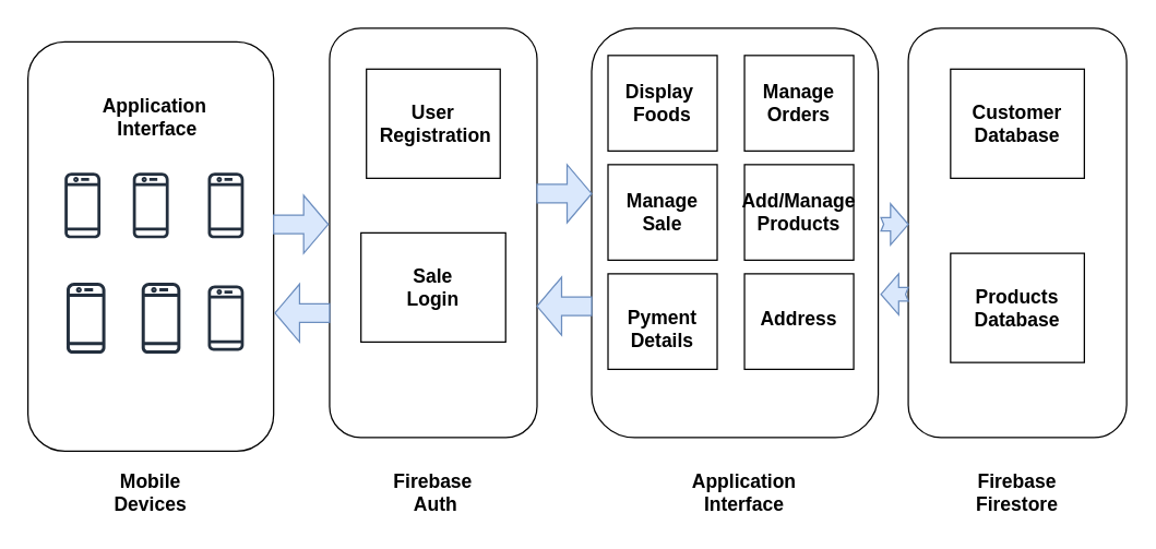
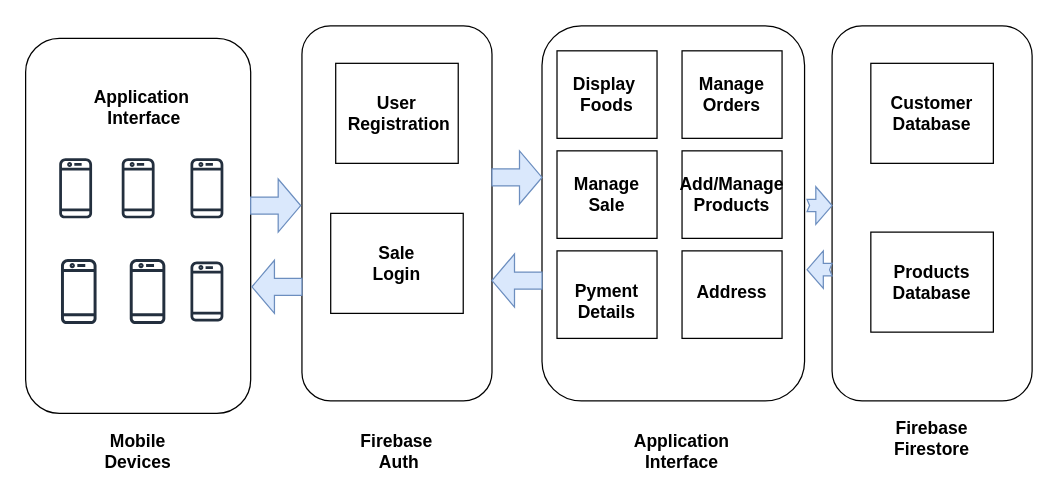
  <mxCell id="0" />
  <mxCell id="1" parent="0" />
  <mxCell id="2" value="" style="rounded=1;whiteSpace=wrap;html=1;" vertex="1" parent="1"><mxGeometry x="20" y="30" width="180" height="300" as="geometry" /></mxCell>
  <mxCell id="3" value="&lt;b&gt;&lt;font style=&quot;font-size: 14px&quot;&gt;Application&amp;nbsp;&lt;br&gt;Interface&lt;/font&gt;&lt;/b&gt;" style="text;html=1;strokeColor=none;fillColor=none;align=center;verticalAlign=middle;whiteSpace=wrap;rounded=0;" vertex="1" parent="1"><mxGeometry x="30" y="40" width="170" height="90" as="geometry" /></mxCell>
  <mxCell id="4" value="" style="rounded=1;whiteSpace=wrap;html=1;" vertex="1" parent="1"><mxGeometry x="241" y="20" width="152" height="300" as="geometry" /></mxCell>
  <mxCell id="5" value="&lt;b&gt;&lt;font style=&quot;font-size: 14px&quot;&gt;User&lt;br&gt;&amp;nbsp;Registration&lt;/font&gt;&lt;/b&gt;" style="rounded=0;whiteSpace=wrap;html=1;" vertex="1" parent="1"><mxGeometry x="268" y="50" width="98" height="80" as="geometry" /></mxCell>
  <mxCell id="6" value="&lt;span style=&quot;font-size: 14px&quot;&gt;&lt;b&gt;Sale&lt;br&gt;Login&lt;br&gt;&lt;/b&gt;&lt;/span&gt;" style="rounded=0;whiteSpace=wrap;html=1;" vertex="1" parent="1"><mxGeometry x="264" y="170" width="106" height="80" as="geometry" /></mxCell>
  <mxCell id="7" value="" style="outlineConnect=0;fontColor=#232F3E;gradientColor=none;strokeColor=#232F3E;fillColor=#ffffff;dashed=0;verticalLabelPosition=bottom;verticalAlign=top;align=center;html=1;fontSize=12;fontStyle=0;aspect=fixed;shape=mxgraph.aws4.resourceIcon;resIcon=mxgraph.aws4.mobile_client;" vertex="1" parent="1"><mxGeometry x="85" y="200" width="65" height="65" as="geometry" /></mxCell>
  <mxCell id="8" value="" style="outlineConnect=0;fontColor=#232F3E;gradientColor=none;strokeColor=#232F3E;fillColor=#ffffff;dashed=0;verticalLabelPosition=bottom;verticalAlign=top;align=center;html=1;fontSize=12;fontStyle=0;aspect=fixed;shape=mxgraph.aws4.resourceIcon;resIcon=mxgraph.aws4.mobile_client;" vertex="1" parent="1"><mxGeometry x="30" y="200" width="65" height="65" as="geometry" /></mxCell>
  <mxCell id="9" value="" style="outlineConnect=0;fontColor=#232F3E;gradientColor=none;strokeColor=#232F3E;fillColor=#ffffff;dashed=0;verticalLabelPosition=bottom;verticalAlign=top;align=center;html=1;fontSize=12;fontStyle=0;aspect=fixed;shape=mxgraph.aws4.resourceIcon;resIcon=mxgraph.aws4.mobile_client;" vertex="1" parent="1"><mxGeometry x="135" y="202.5" width="60" height="60" as="geometry" /></mxCell>
  <mxCell id="10" value="" style="outlineConnect=0;fontColor=#232F3E;gradientColor=none;strokeColor=#232F3E;fillColor=#ffffff;dashed=0;verticalLabelPosition=bottom;verticalAlign=top;align=center;html=1;fontSize=12;fontStyle=0;aspect=fixed;shape=mxgraph.aws4.resourceIcon;resIcon=mxgraph.aws4.mobile_client;" vertex="1" parent="1"><mxGeometry x="135" y="120" width="60" height="60" as="geometry" /></mxCell>
  <mxCell id="11" value="" style="outlineConnect=0;fontColor=#232F3E;gradientColor=none;strokeColor=#232F3E;fillColor=#ffffff;dashed=0;verticalLabelPosition=bottom;verticalAlign=top;align=center;html=1;fontSize=12;fontStyle=0;aspect=fixed;shape=mxgraph.aws4.resourceIcon;resIcon=mxgraph.aws4.mobile_client;" vertex="1" parent="1"><mxGeometry x="80" y="120" width="60" height="60" as="geometry" /></mxCell>
  <mxCell id="12" value="" style="outlineConnect=0;fontColor=#232F3E;gradientColor=none;strokeColor=#232F3E;fillColor=#ffffff;dashed=0;verticalLabelPosition=bottom;verticalAlign=top;align=center;html=1;fontSize=12;fontStyle=0;aspect=fixed;shape=mxgraph.aws4.resourceIcon;resIcon=mxgraph.aws4.mobile_client;" vertex="1" parent="1"><mxGeometry x="30" y="120" width="60" height="60" as="geometry" /></mxCell>
  <mxCell id="13" value="" style="rounded=1;whiteSpace=wrap;html=1;" vertex="1" parent="1"><mxGeometry x="433" y="20" width="210" height="300" as="geometry" /></mxCell>
  <mxCell id="14" value="" style="rounded=1;whiteSpace=wrap;html=1;" vertex="1" parent="1"><mxGeometry x="665" y="20" width="160" height="300" as="geometry" /></mxCell>
  <mxCell id="15" value="" style="rounded=0;whiteSpace=wrap;html=1;" vertex="1" parent="1"><mxGeometry x="445" y="40" width="80" height="70" as="geometry" /></mxCell>
  <mxCell id="16" value="" style="rounded=0;whiteSpace=wrap;html=1;" vertex="1" parent="1"><mxGeometry x="545" y="40" width="80" height="70" as="geometry" /></mxCell>
  <mxCell id="17" value="" style="rounded=0;whiteSpace=wrap;html=1;" vertex="1" parent="1"><mxGeometry x="445" y="120" width="80" height="70" as="geometry" /></mxCell>
  <mxCell id="18" value="" style="rounded=0;whiteSpace=wrap;html=1;" vertex="1" parent="1"><mxGeometry x="545" y="120" width="80" height="70" as="geometry" /></mxCell>
  <mxCell id="19" value="" style="rounded=0;whiteSpace=wrap;html=1;" vertex="1" parent="1"><mxGeometry x="445" y="200" width="80" height="70" as="geometry" /></mxCell>
  <mxCell id="20" value="" style="rounded=0;whiteSpace=wrap;html=1;" vertex="1" parent="1"><mxGeometry x="545" y="200" width="80" height="70" as="geometry" /></mxCell>
  <mxCell id="21" value="&lt;font style=&quot;font-size: 14px&quot;&gt;&lt;b&gt;Display&amp;nbsp;&lt;br&gt;Foods&lt;/b&gt;&lt;/font&gt;" style="text;html=1;strokeColor=none;fillColor=none;align=center;verticalAlign=middle;whiteSpace=wrap;rounded=0;" vertex="1" parent="1"><mxGeometry x="455" y="50" width="60" height="50" as="geometry" /></mxCell>
  <mxCell id="22" value="&lt;font style=&quot;font-size: 14px&quot;&gt;&lt;b&gt;Manage&lt;br&gt;Orders&lt;/b&gt;&lt;/font&gt;" style="text;html=1;strokeColor=none;fillColor=none;align=center;verticalAlign=middle;whiteSpace=wrap;rounded=0;" vertex="1" parent="1"><mxGeometry x="555" y="50" width="60" height="50" as="geometry" /></mxCell>
  <mxCell id="23" value="&lt;b&gt;&lt;font style=&quot;font-size: 14px&quot;&gt;Manage&lt;br&gt;Sale&lt;/font&gt;&lt;/b&gt;" style="text;html=1;strokeColor=none;fillColor=none;align=center;verticalAlign=middle;whiteSpace=wrap;rounded=0;" vertex="1" parent="1"><mxGeometry x="455" y="130" width="60" height="50" as="geometry" /></mxCell>
  <mxCell id="24" value="&lt;font style=&quot;font-size: 14px&quot;&gt;&lt;b&gt;Add/Manage&lt;br&gt;Products&lt;/b&gt;&lt;/font&gt;" style="text;html=1;strokeColor=none;fillColor=none;align=center;verticalAlign=middle;whiteSpace=wrap;rounded=0;" vertex="1" parent="1"><mxGeometry x="545" y="130" width="80" height="50" as="geometry" /></mxCell>
  <mxCell id="25" value="&lt;b&gt;&lt;font style=&quot;font-size: 14px&quot;&gt;Pyment&lt;br&gt;Details&lt;/font&gt;&lt;/b&gt;" style="text;html=1;strokeColor=none;fillColor=none;align=center;verticalAlign=middle;whiteSpace=wrap;rounded=0;" vertex="1" parent="1"><mxGeometry x="455" y="215" width="60" height="50" as="geometry" /></mxCell>
  <mxCell id="26" value="&lt;b&gt;&lt;font style=&quot;font-size: 14px&quot;&gt;Address&lt;/font&gt;&lt;/b&gt;" style="text;html=1;strokeColor=none;fillColor=none;align=center;verticalAlign=middle;whiteSpace=wrap;rounded=0;" vertex="1" parent="1"><mxGeometry x="555" y="207.5" width="60" height="50" as="geometry" /></mxCell>
  <mxCell id="27" value="&lt;span style=&quot;font-size: 14px&quot;&gt;&lt;b&gt;Customer&lt;br&gt;Database&lt;br&gt;&lt;/b&gt;&lt;/span&gt;" style="rounded=0;whiteSpace=wrap;html=1;" vertex="1" parent="1"><mxGeometry x="696" y="50" width="98" height="80" as="geometry" /></mxCell>
  <mxCell id="28" value="&lt;span style=&quot;font-size: 14px&quot;&gt;&lt;b&gt;Products&lt;br&gt;Database&lt;br&gt;&lt;/b&gt;&lt;/span&gt;" style="rounded=0;whiteSpace=wrap;html=1;" vertex="1" parent="1"><mxGeometry x="696" y="185" width="98" height="80" as="geometry" /></mxCell>
  <mxCell id="29" value="&lt;b&gt;&lt;font style=&quot;font-size: 14px&quot;&gt;Mobile &lt;br&gt;Devices&lt;/font&gt;&lt;/b&gt;" style="text;html=1;strokeColor=none;fillColor=none;align=center;verticalAlign=middle;whiteSpace=wrap;rounded=0;" vertex="1" parent="1"><mxGeometry x="55" y="340" width="110" height="40" as="geometry" /></mxCell>
  <mxCell id="30" value="&lt;font style=&quot;font-size: 14px&quot;&gt;&lt;b&gt;Firebase&lt;br&gt;&amp;nbsp;Auth&lt;/b&gt;&lt;/font&gt;" style="text;html=1;strokeColor=none;fillColor=none;align=center;verticalAlign=middle;whiteSpace=wrap;rounded=0;" vertex="1" parent="1"><mxGeometry x="262" y="340" width="110" height="40" as="geometry" /></mxCell>
  <mxCell id="31" value="&lt;font style=&quot;font-size: 14px&quot;&gt;&lt;b&gt;Application&lt;br&gt;Interface&lt;/b&gt;&lt;/font&gt;" style="text;html=1;strokeColor=none;fillColor=none;align=center;verticalAlign=middle;whiteSpace=wrap;rounded=0;" vertex="1" parent="1"><mxGeometry x="485" y="340" width="120" height="40" as="geometry" /></mxCell>
- <mxCell id="32" value="&lt;font style=&quot;font-size: 14px&quot;&gt;&lt;b&gt;Firebase&lt;br&gt;Firestore&lt;/b&gt;&lt;/font&gt;" style="text;html=1;strokeColor=none;fillColor=none;align=center;verticalAlign=middle;whiteSpace=wrap;rounded=0;" vertex="1" parent="1"><mxGeometry x="690" y="340" width="110" height="40" as="geometry" /></mxCell>
+ <mxCell id="32" value="&lt;font style=&quot;font-size: 14px&quot;&gt;&lt;b&gt;Firebase&lt;br&gt;Firestore&lt;/b&gt;&lt;/font&gt;" style="text;html=1;strokeColor=none;fillColor=none;align=center;verticalAlign=middle;whiteSpace=wrap;rounded=0;" vertex="1" parent="1"><mxGeometry x="690" y="330" width="110" height="40" as="geometry" /></mxCell>
  <mxCell id="33" value="" style="html=1;shadow=0;dashed=0;align=center;verticalAlign=middle;shape=mxgraph.arrows2.arrow;dy=0.68;dx=18;flipH=1;notch=0;fillColor=#dae8fc;strokeColor=#6c8ebf;" vertex="1" parent="1"><mxGeometry x="201" y="207.5" width="40" height="42.5" as="geometry" /></mxCell>
  <mxCell id="34" value="" style="html=1;shadow=0;dashed=0;align=center;verticalAlign=middle;shape=mxgraph.arrows2.arrow;dy=0.68;dx=18;flipH=1;notch=0;fillColor=#dae8fc;strokeColor=#6c8ebf;direction=west;" vertex="1" parent="1"><mxGeometry x="200" y="142.5" width="40" height="42.5" as="geometry" /></mxCell>
  <mxCell id="35" value="" style="html=1;shadow=0;dashed=0;align=center;verticalAlign=middle;shape=mxgraph.arrows2.arrow;dy=0.68;dx=18;flipH=1;notch=0;fillColor=#dae8fc;strokeColor=#6c8ebf;direction=west;" vertex="1" parent="1"><mxGeometry x="393" y="120" width="40" height="42.5" as="geometry" /></mxCell>
  <mxCell id="36" value="" style="html=1;shadow=0;dashed=0;align=center;verticalAlign=middle;shape=mxgraph.arrows2.arrow;dy=0.68;dx=18;flipH=1;notch=0;fillColor=#dae8fc;strokeColor=#6c8ebf;" vertex="1" parent="1"><mxGeometry x="393" y="202.5" width="40" height="42.5" as="geometry" /></mxCell>
  <mxCell id="37" value="" style="html=1;shadow=0;dashed=0;align=center;verticalAlign=middle;shape=mxgraph.arrows2.arrow;dy=0.67;dx=13;flipH=1;notch=2;fillColor=#dae8fc;strokeColor=#6c8ebf;" vertex="1" parent="1"><mxGeometry x="645" y="200" width="20" height="30" as="geometry" /></mxCell>
  <mxCell id="38" value="" style="html=1;shadow=0;dashed=0;align=center;verticalAlign=middle;shape=mxgraph.arrows2.arrow;dy=0.67;dx=13;flipH=1;notch=2;fillColor=#dae8fc;strokeColor=#6c8ebf;direction=west;" vertex="1" parent="1"><mxGeometry x="645" y="148.75" width="20" height="30" as="geometry" /></mxCell>
